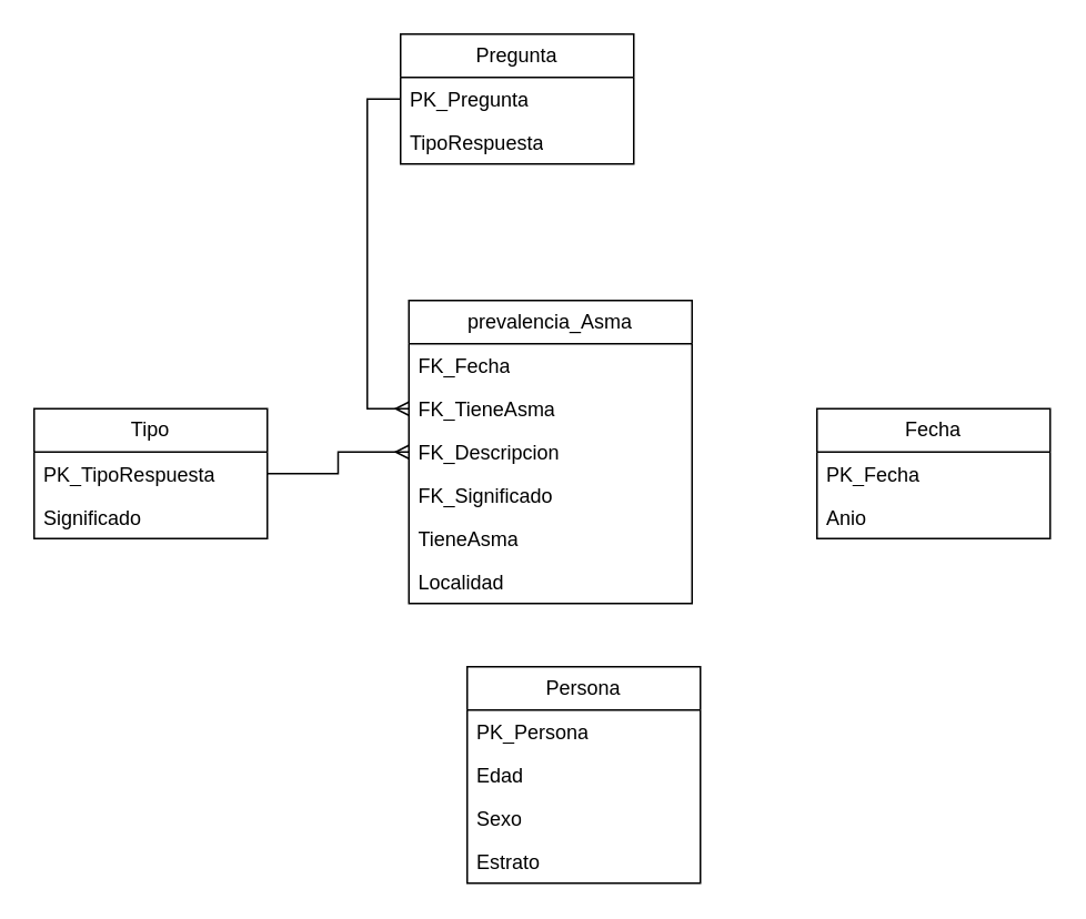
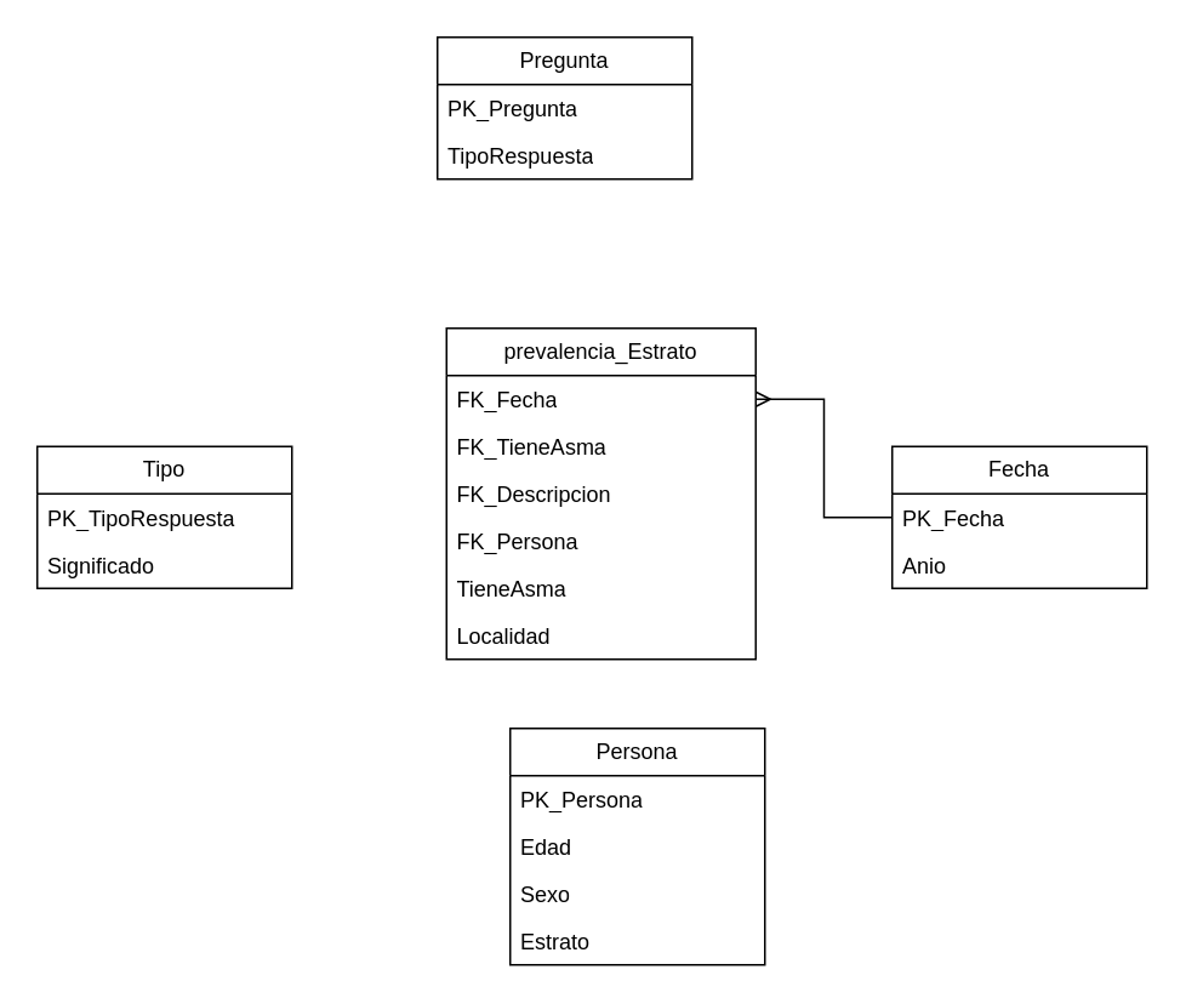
  <mxCell id="0" />
  <mxCell id="1" parent="0" />
- <mxCell id="2" value="prevalencia_Asma" style="swimlane;fontStyle=0;childLayout=stackLayout;horizontal=1;startSize=26;fillColor=none;horizontalStack=0;resizeParent=1;resizeParentMax=0;resizeLast=0;collapsible=1;marginBottom=0;whiteSpace=wrap;html=1;" parent="1" vertex="1"><mxGeometry x="245" y="180" width="170" height="182" as="geometry" /></mxCell>
+ <mxCell id="2" value="prevalencia_Estrato" style="swimlane;fontStyle=0;childLayout=stackLayout;horizontal=1;startSize=26;fillColor=none;horizontalStack=0;resizeParent=1;resizeParentMax=0;resizeLast=0;collapsible=1;marginBottom=0;whiteSpace=wrap;html=1;" parent="1" vertex="1"><mxGeometry x="245" y="180" width="170" height="182" as="geometry" /></mxCell>
  <mxCell id="3" value="FK_Fecha" style="text;strokeColor=none;fillColor=none;align=left;verticalAlign=top;spacingLeft=4;spacingRight=4;overflow=hidden;rotatable=0;points=[[0,0.5],[1,0.5]];portConstraint=eastwest;whiteSpace=wrap;html=1;" parent="2" vertex="1"><mxGeometry y="26" width="170" height="26" as="geometry" /></mxCell>
  <mxCell id="4" value="FK_TieneAsma" style="text;strokeColor=none;fillColor=none;align=left;verticalAlign=top;spacingLeft=4;spacingRight=4;overflow=hidden;rotatable=0;points=[[0,0.5],[1,0.5]];portConstraint=eastwest;whiteSpace=wrap;html=1;" parent="2" vertex="1"><mxGeometry y="52" width="170" height="26" as="geometry" /></mxCell>
  <mxCell id="5" value="FK_Descripcion" style="text;strokeColor=none;fillColor=none;align=left;verticalAlign=top;spacingLeft=4;spacingRight=4;overflow=hidden;rotatable=0;points=[[0,0.5],[1,0.5]];portConstraint=eastwest;whiteSpace=wrap;html=1;" parent="2" vertex="1"><mxGeometry y="78" width="170" height="26" as="geometry" /></mxCell>
- <mxCell id="6" value="FK_Significado" style="text;strokeColor=none;fillColor=none;align=left;verticalAlign=top;spacingLeft=4;spacingRight=4;overflow=hidden;rotatable=0;points=[[0,0.5],[1,0.5]];portConstraint=eastwest;whiteSpace=wrap;html=1;" parent="2" vertex="1"><mxGeometry y="104" width="170" height="26" as="geometry" /></mxCell>
+ <mxCell id="6" value="FK_Persona" style="text;strokeColor=none;fillColor=none;align=left;verticalAlign=top;spacingLeft=4;spacingRight=4;overflow=hidden;rotatable=0;points=[[0,0.5],[1,0.5]];portConstraint=eastwest;whiteSpace=wrap;html=1;" parent="2" vertex="1"><mxGeometry y="104" width="170" height="26" as="geometry" /></mxCell>
  <mxCell id="7" value="TieneAsma" style="text;strokeColor=none;fillColor=none;align=left;verticalAlign=top;spacingLeft=4;spacingRight=4;overflow=hidden;rotatable=0;points=[[0,0.5],[1,0.5]];portConstraint=eastwest;whiteSpace=wrap;html=1;" parent="2" vertex="1"><mxGeometry y="130" width="170" height="26" as="geometry" /></mxCell>
  <mxCell id="8" value="Localidad" style="text;strokeColor=none;fillColor=none;align=left;verticalAlign=top;spacingLeft=4;spacingRight=4;overflow=hidden;rotatable=0;points=[[0,0.5],[1,0.5]];portConstraint=eastwest;whiteSpace=wrap;html=1;" parent="2" vertex="1"><mxGeometry y="156" width="170" height="26" as="geometry" /></mxCell>
  <mxCell id="9" value="Tipo" style="swimlane;fontStyle=0;childLayout=stackLayout;horizontal=1;startSize=26;fillColor=none;horizontalStack=0;resizeParent=1;resizeParentMax=0;resizeLast=0;collapsible=1;marginBottom=0;whiteSpace=wrap;html=1;" parent="1" vertex="1"><mxGeometry x="20" y="245" width="140" height="78" as="geometry" /></mxCell>
  <mxCell id="10" value="PK_TipoRespuesta" style="text;strokeColor=none;fillColor=none;align=left;verticalAlign=top;spacingLeft=4;spacingRight=4;overflow=hidden;rotatable=0;points=[[0,0.5],[1,0.5]];portConstraint=eastwest;whiteSpace=wrap;html=1;" parent="9" vertex="1"><mxGeometry y="26" width="140" height="26" as="geometry" /></mxCell>
  <mxCell id="11" value="Significado" style="text;strokeColor=none;fillColor=none;align=left;verticalAlign=top;spacingLeft=4;spacingRight=4;overflow=hidden;rotatable=0;points=[[0,0.5],[1,0.5]];portConstraint=eastwest;whiteSpace=wrap;html=1;" parent="9" vertex="1"><mxGeometry y="52" width="140" height="26" as="geometry" /></mxCell>
  <mxCell id="12" value="Persona" style="swimlane;fontStyle=0;childLayout=stackLayout;horizontal=1;startSize=26;fillColor=none;horizontalStack=0;resizeParent=1;resizeParentMax=0;resizeLast=0;collapsible=1;marginBottom=0;whiteSpace=wrap;html=1;" parent="1" vertex="1"><mxGeometry x="280" y="400" width="140" height="130" as="geometry" /></mxCell>
  <mxCell id="13" value="PK_Persona" style="text;strokeColor=none;fillColor=none;align=left;verticalAlign=top;spacingLeft=4;spacingRight=4;overflow=hidden;rotatable=0;points=[[0,0.5],[1,0.5]];portConstraint=eastwest;whiteSpace=wrap;html=1;" parent="12" vertex="1"><mxGeometry y="26" width="140" height="26" as="geometry" /></mxCell>
  <mxCell id="14" value="Edad" style="text;strokeColor=none;fillColor=none;align=left;verticalAlign=top;spacingLeft=4;spacingRight=4;overflow=hidden;rotatable=0;points=[[0,0.5],[1,0.5]];portConstraint=eastwest;whiteSpace=wrap;html=1;" parent="12" vertex="1"><mxGeometry y="52" width="140" height="26" as="geometry" /></mxCell>
  <mxCell id="15" value="Sexo" style="text;strokeColor=none;fillColor=none;align=left;verticalAlign=top;spacingLeft=4;spacingRight=4;overflow=hidden;rotatable=0;points=[[0,0.5],[1,0.5]];portConstraint=eastwest;whiteSpace=wrap;html=1;" parent="12" vertex="1"><mxGeometry y="78" width="140" height="26" as="geometry" /></mxCell>
  <mxCell id="16" value="Estrato" style="text;strokeColor=none;fillColor=none;align=left;verticalAlign=top;spacingLeft=4;spacingRight=4;overflow=hidden;rotatable=0;points=[[0,0.5],[1,0.5]];portConstraint=eastwest;whiteSpace=wrap;html=1;" parent="12" vertex="1"><mxGeometry y="104" width="140" height="26" as="geometry" /></mxCell>
  <mxCell id="17" value="Fecha" style="swimlane;fontStyle=0;childLayout=stackLayout;horizontal=1;startSize=26;fillColor=none;horizontalStack=0;resizeParent=1;resizeParentMax=0;resizeLast=0;collapsible=1;marginBottom=0;whiteSpace=wrap;html=1;" parent="1" vertex="1"><mxGeometry x="490" y="245" width="140" height="78" as="geometry" /></mxCell>
  <mxCell id="18" value="PK_Fecha" style="text;strokeColor=none;fillColor=none;align=left;verticalAlign=top;spacingLeft=4;spacingRight=4;overflow=hidden;rotatable=0;points=[[0,0.5],[1,0.5]];portConstraint=eastwest;whiteSpace=wrap;html=1;" parent="17" vertex="1"><mxGeometry y="26" width="140" height="26" as="geometry" /></mxCell>
  <mxCell id="19" value="Anio" style="text;strokeColor=none;fillColor=none;align=left;verticalAlign=top;spacingLeft=4;spacingRight=4;overflow=hidden;rotatable=0;points=[[0,0.5],[1,0.5]];portConstraint=eastwest;whiteSpace=wrap;html=1;" parent="17" vertex="1"><mxGeometry y="52" width="140" height="26" as="geometry" /></mxCell>
  <mxCell id="20" value="Pregunta" style="swimlane;fontStyle=0;childLayout=stackLayout;horizontal=1;startSize=26;fillColor=none;horizontalStack=0;resizeParent=1;resizeParentMax=0;resizeLast=0;collapsible=1;marginBottom=0;whiteSpace=wrap;html=1;" parent="1" vertex="1"><mxGeometry x="240" y="20" width="140" height="78" as="geometry" /></mxCell>
  <mxCell id="21" value="PK_Pregunta" style="text;strokeColor=none;fillColor=none;align=left;verticalAlign=top;spacingLeft=4;spacingRight=4;overflow=hidden;rotatable=0;points=[[0,0.5],[1,0.5]];portConstraint=eastwest;whiteSpace=wrap;html=1;" parent="20" vertex="1"><mxGeometry y="26" width="140" height="26" as="geometry" /></mxCell>
  <mxCell id="22" value="TipoRespuesta" style="text;strokeColor=none;fillColor=none;align=left;verticalAlign=top;spacingLeft=4;spacingRight=4;overflow=hidden;rotatable=0;points=[[0,0.5],[1,0.5]];portConstraint=eastwest;whiteSpace=wrap;html=1;" parent="20" vertex="1"><mxGeometry y="52" width="140" height="26" as="geometry" /></mxCell>
- <mxCell id="24" style="edgeStyle=orthogonalEdgeStyle;rounded=0;orthogonalLoop=1;jettySize=auto;html=1;exitX=0;exitY=0.5;exitDx=0;exitDy=0;entryX=0;entryY=0.5;entryDx=0;entryDy=0;endArrow=ERmany;endFill=0;" parent="1" source="21" target="4" edge="1"><mxGeometry relative="1" as="geometry" /></mxCell>
- <mxCell id="25" style="edgeStyle=orthogonalEdgeStyle;rounded=0;orthogonalLoop=1;jettySize=auto;html=1;exitX=1;exitY=0.5;exitDx=0;exitDy=0;entryX=0;entryY=0.5;entryDx=0;entryDy=0;endArrow=ERmany;endFill=0;" parent="1" source="10" target="5" edge="1"><mxGeometry relative="1" as="geometry" /></mxCell>
+ <mxCell id="23" style="edgeStyle=orthogonalEdgeStyle;rounded=0;orthogonalLoop=1;jettySize=auto;html=1;exitX=0;exitY=0.5;exitDx=0;exitDy=0;entryX=1;entryY=0.5;entryDx=0;entryDy=0;endArrow=ERmany;endFill=0;" parent="1" source="18" target="3" edge="1"><mxGeometry relative="1" as="geometry" /></mxCell>
